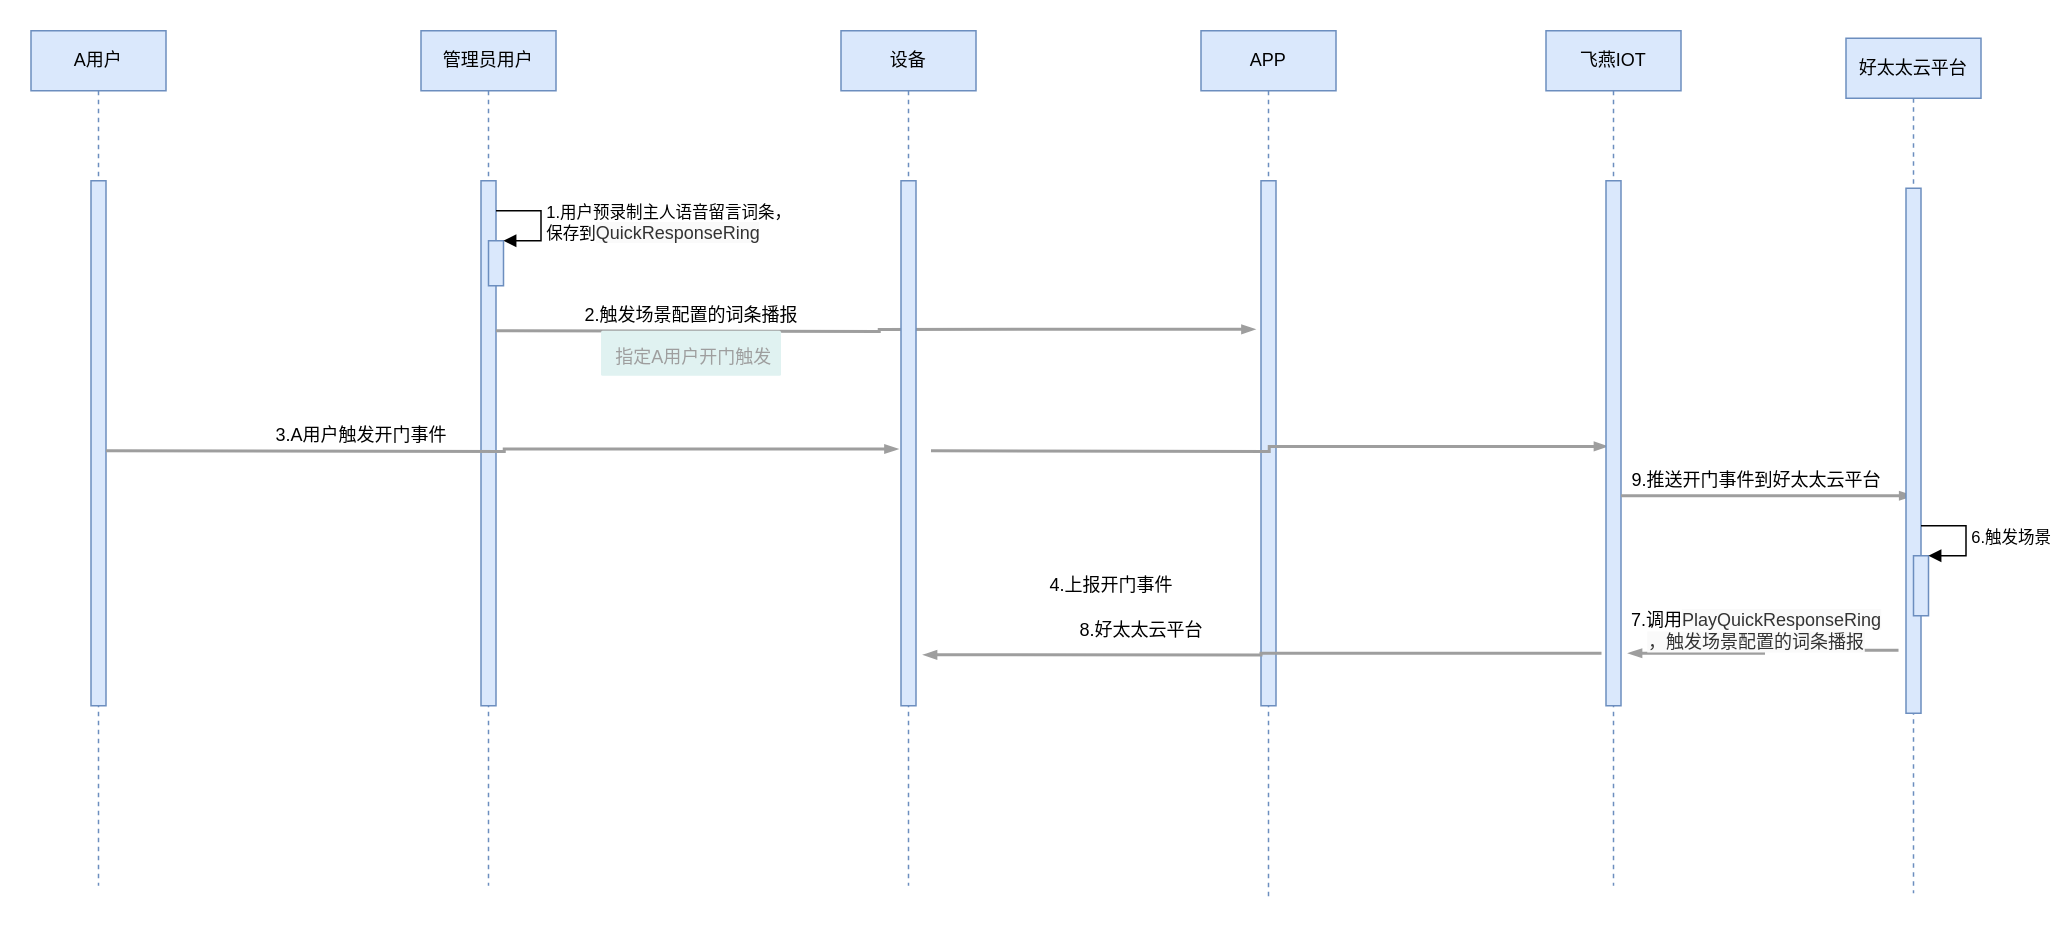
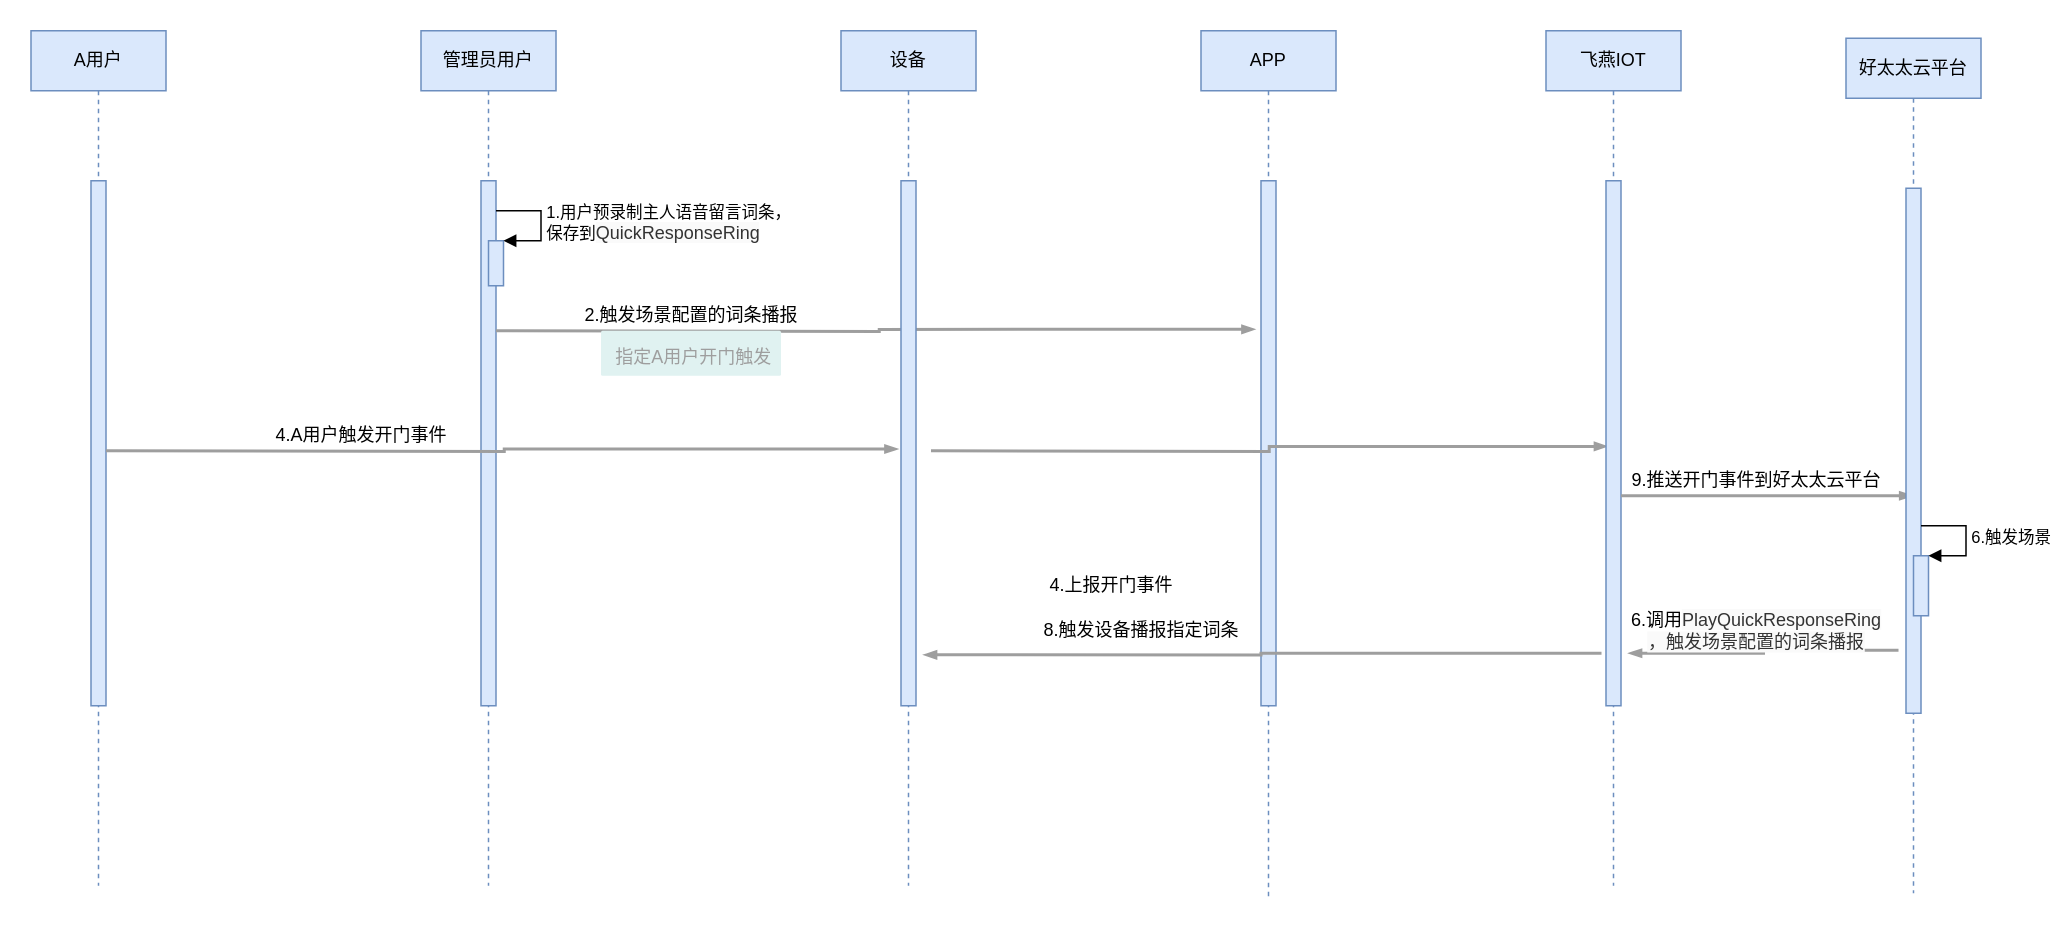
  <mxCell id="0" />
  <mxCell id="1" parent="0" />
  <mxCell id="2" value="APP" style="shape=umlLifeline;perimeter=lifelinePerimeter;whiteSpace=wrap;html=1;container=1;collapsible=0;recursiveResize=0;outlineConnect=0;fillColor=#dae8fc;strokeColor=#6c8ebf;" parent="1" vertex="1"><mxGeometry x="800" y="20" width="90" height="580" as="geometry" /></mxCell>
  <mxCell id="3" value="" style="html=1;points=[];perimeter=orthogonalPerimeter;fontFamily=Helvetica;fontSize=12;align=center;strokeColor=#6c8ebf;fillColor=#dae8fc;" parent="2" vertex="1"><mxGeometry x="40" y="100" width="10" height="350" as="geometry" /></mxCell>
  <mxCell id="4" value="管理员用户" style="shape=umlLifeline;perimeter=lifelinePerimeter;whiteSpace=wrap;html=1;container=1;collapsible=0;recursiveResize=0;outlineConnect=0;fillColor=#dae8fc;strokeColor=#6c8ebf;" parent="1" vertex="1"><mxGeometry x="280" y="20" width="90" height="570" as="geometry" /></mxCell>
  <mxCell id="5" value="" style="html=1;points=[];perimeter=orthogonalPerimeter;fillColor=#dae8fc;strokeColor=#6c8ebf;" parent="4" vertex="1"><mxGeometry x="40" y="100" width="10" height="350" as="geometry" /></mxCell>
  <mxCell id="6" value="" style="html=1;points=[];perimeter=orthogonalPerimeter;fillColor=#dae8fc;strokeColor=#6c8ebf;" parent="4" vertex="1"><mxGeometry x="45" y="140" width="10" height="30" as="geometry" /></mxCell>
  <mxCell id="7" value="1.用户预录制主人语音留言词条，&lt;br&gt;保存到&lt;span style=&quot;color: rgb(51 , 51 , 51) ; font-family: , &amp;#34;blinkmacsystemfont&amp;#34; , &amp;#34;segoe ui&amp;#34; , &amp;#34;pingfang sc&amp;#34; , &amp;#34;hiragino sans gb&amp;#34; , &amp;#34;microsoft yahei&amp;#34; , &amp;#34;helvetica neue&amp;#34; , &amp;#34;helvetica&amp;#34; , &amp;#34;arial&amp;#34; , &amp;#34;simsun&amp;#34; , sans-serif ; font-size: 12px ; background-color: rgb(250 , 250 , 250)&quot;&gt;QuickResponseRing&lt;/span&gt;" style="edgeStyle=orthogonalEdgeStyle;html=1;align=left;spacingLeft=2;endArrow=block;rounded=0;entryX=1;entryY=0;" parent="4" target="6" edge="1"><mxGeometry relative="1" as="geometry"><mxPoint x="50" y="120" as="sourcePoint" /><Array as="points"><mxPoint x="80" y="120" /></Array></mxGeometry></mxCell>
  <mxCell id="8" value="" style="edgeStyle=orthogonalEdgeStyle;fontSize=12;html=1;endArrow=blockThin;endFill=1;rounded=0;strokeWidth=2;endSize=4;startSize=4;dashed=0;strokeColor=#9E9E9E;entryX=-0.4;entryY=0.283;entryDx=0;entryDy=0;entryPerimeter=0;" parent="4" target="3" edge="1"><mxGeometry width="100" relative="1" as="geometry"><mxPoint x="50" y="200" as="sourcePoint" /><mxPoint x="150" y="200" as="targetPoint" /></mxGeometry></mxCell>
  <mxCell id="9" value="设备" style="shape=umlLifeline;perimeter=lifelinePerimeter;whiteSpace=wrap;html=1;container=1;collapsible=0;recursiveResize=0;outlineConnect=0;fillColor=#dae8fc;strokeColor=#6c8ebf;" parent="1" vertex="1"><mxGeometry x="560" y="20" width="90" height="570" as="geometry" /></mxCell>
  <mxCell id="10" value="" style="html=1;points=[];perimeter=orthogonalPerimeter;fillColor=#dae8fc;strokeColor=#6c8ebf;" parent="9" vertex="1"><mxGeometry x="40" y="100" width="10" height="350" as="geometry" /></mxCell>
  <mxCell id="11" value="" style="edgeStyle=orthogonalEdgeStyle;fontSize=12;html=1;endArrow=blockThin;endFill=1;rounded=0;strokeWidth=2;endSize=4;startSize=4;dashed=0;strokeColor=#9E9E9E;entryX=0.1;entryY=0.506;entryDx=0;entryDy=0;entryPerimeter=0;" parent="9" target="13" edge="1"><mxGeometry width="100" relative="1" as="geometry"><mxPoint x="60" y="280" as="sourcePoint" /><mxPoint x="160" y="280" as="targetPoint" /></mxGeometry></mxCell>
  <mxCell id="12" value="飞燕IOT" style="shape=umlLifeline;perimeter=lifelinePerimeter;whiteSpace=wrap;html=1;container=1;collapsible=0;recursiveResize=0;outlineConnect=0;fillColor=#dae8fc;strokeColor=#6c8ebf;" parent="1" vertex="1"><mxGeometry x="1030" y="20" width="90" height="570" as="geometry" /></mxCell>
  <mxCell id="13" value="" style="html=1;points=[];perimeter=orthogonalPerimeter;fillColor=#dae8fc;strokeColor=#6c8ebf;" parent="12" vertex="1"><mxGeometry x="40" y="100" width="10" height="350" as="geometry" /></mxCell>
  <mxCell id="14" value="" style="edgeStyle=orthogonalEdgeStyle;fontSize=12;html=1;endArrow=blockThin;endFill=1;rounded=0;strokeWidth=2;endSize=4;startSize=4;dashed=0;strokeColor=#9E9E9E;" parent="12" target="23" edge="1"><mxGeometry width="100" relative="1" as="geometry"><mxPoint x="50" y="310" as="sourcePoint" /><mxPoint x="150" y="310" as="targetPoint" /><Array as="points"><mxPoint x="190" y="310" /><mxPoint x="190" y="310" /></Array></mxGeometry></mxCell>
  <mxCell id="15" value="2.触发场景配置的词条播报" style="text;html=1;align=center;verticalAlign=middle;resizable=0;points=[];autosize=1;strokeColor=none;fillColor=none;" parent="1" vertex="1"><mxGeometry x="355" y="200" width="210" height="20" as="geometry" /></mxCell>
  <mxCell id="16" value="指定A用户开门触发&amp;nbsp; &amp;nbsp;" style="sketch=0;points=[[0,0,0],[0.25,0,0],[0.5,0,0],[0.75,0,0],[1,0,0],[1,0.25,0],[1,0.5,0],[1,0.75,0],[1,1,0],[0.75,1,0],[0.5,1,0],[0.25,1,0],[0,1,0],[0,0.75,0],[0,0.5,0],[0,0.25,0]];rounded=1;absoluteArcSize=1;arcSize=2;html=1;strokeColor=none;gradientColor=none;shadow=0;dashed=0;fontSize=12;fontColor=#9E9E9E;align=left;verticalAlign=top;spacing=10;spacingTop=-4;fillColor=#E0F2F1;" parent="1" vertex="1"><mxGeometry x="400" y="220" width="120" height="30" as="geometry" /></mxCell>
  <mxCell id="17" style="edgeStyle=orthogonalEdgeStyle;rounded=0;orthogonalLoop=1;jettySize=auto;html=1;exitX=1;exitY=0.5;exitDx=0;exitDy=0;entryX=1;entryY=0.5;entryDx=0;entryDy=0;" parent="1" edge="1"><mxGeometry relative="1" as="geometry"><mxPoint x="480" y="245" as="sourcePoint" /><mxPoint x="480" y="245" as="targetPoint" /></mxGeometry></mxCell>
- <mxCell id="18" value="3.A用户触发开门事件" style="text;html=1;align=center;verticalAlign=middle;resizable=0;points=[];autosize=1;strokeColor=none;fillColor=none;" parent="1" vertex="1"><mxGeometry x="175" y="280" width="130" height="20" as="geometry" /></mxCell>
+ <mxCell id="18" value="4.A用户触发开门事件" style="text;html=1;align=center;verticalAlign=middle;resizable=0;points=[];autosize=1;strokeColor=none;fillColor=none;" parent="1" vertex="1"><mxGeometry x="175" y="280" width="130" height="20" as="geometry" /></mxCell>
  <mxCell id="19" value="A用户" style="shape=umlLifeline;perimeter=lifelinePerimeter;whiteSpace=wrap;html=1;container=1;collapsible=0;recursiveResize=0;outlineConnect=0;fillColor=#dae8fc;strokeColor=#6c8ebf;" parent="1" vertex="1"><mxGeometry x="20" y="20" width="90" height="570" as="geometry" /></mxCell>
  <mxCell id="20" value="" style="html=1;points=[];perimeter=orthogonalPerimeter;fillColor=#dae8fc;strokeColor=#6c8ebf;" parent="19" vertex="1"><mxGeometry x="40" y="100" width="10" height="350" as="geometry" /></mxCell>
  <mxCell id="21" value="" style="edgeStyle=orthogonalEdgeStyle;fontSize=12;html=1;endArrow=blockThin;endFill=1;rounded=0;strokeWidth=2;endSize=4;startSize=4;dashed=0;strokeColor=#9E9E9E;entryX=-0.2;entryY=0.511;entryDx=0;entryDy=0;entryPerimeter=0;" parent="19" target="10" edge="1"><mxGeometry width="100" relative="1" as="geometry"><mxPoint x="50" y="280" as="sourcePoint" /><mxPoint x="570" y="270" as="targetPoint" /></mxGeometry></mxCell>
  <mxCell id="22" value="4.上报开门事件" style="text;html=1;align=center;verticalAlign=middle;resizable=0;points=[];autosize=1;strokeColor=none;fillColor=none;" parent="1" vertex="1"><mxGeometry x="690" y="380" width="100" height="20" as="geometry" /></mxCell>
  <mxCell id="23" value="好太太云平台" style="shape=umlLifeline;perimeter=lifelinePerimeter;whiteSpace=wrap;html=1;container=1;collapsible=0;recursiveResize=0;outlineConnect=0;fillColor=#dae8fc;strokeColor=#6c8ebf;" parent="1" vertex="1"><mxGeometry x="1230" y="25" width="90" height="570" as="geometry" /></mxCell>
  <mxCell id="24" value="" style="html=1;points=[];perimeter=orthogonalPerimeter;fillColor=#dae8fc;strokeColor=#6c8ebf;" parent="23" vertex="1"><mxGeometry x="40" y="100" width="10" height="350" as="geometry" /></mxCell>
  <mxCell id="25" value="" style="html=1;points=[];perimeter=orthogonalPerimeter;fillColor=#dae8fc;strokeColor=#6c8ebf;" parent="23" vertex="1"><mxGeometry x="45" y="345" width="10" height="40" as="geometry" /></mxCell>
  <mxCell id="26" value="6.触发场景" style="edgeStyle=orthogonalEdgeStyle;html=1;align=left;spacingLeft=2;endArrow=block;rounded=0;entryX=1;entryY=0;" parent="23" target="25" edge="1"><mxGeometry relative="1" as="geometry"><mxPoint x="50" y="325" as="sourcePoint" /><Array as="points"><mxPoint x="80" y="325" /></Array></mxGeometry></mxCell>
  <mxCell id="27" value="9.推送开门事件到好太太云平台" style="text;html=1;align=center;verticalAlign=middle;resizable=0;points=[];autosize=1;strokeColor=none;fillColor=none;" parent="1" vertex="1"><mxGeometry x="1080" y="310" width="180" height="20" as="geometry" /></mxCell>
  <mxCell id="28" value="" style="edgeStyle=orthogonalEdgeStyle;fontSize=12;html=1;endArrow=blockThin;endFill=1;rounded=0;strokeWidth=2;endSize=4;startSize=4;dashed=0;strokeColor=#9E9E9E;exitX=-0.5;exitY=0.88;exitDx=0;exitDy=0;exitPerimeter=0;entryX=1.5;entryY=0.9;entryDx=0;entryDy=0;entryPerimeter=0;" parent="1" source="24" target="13" edge="1"><mxGeometry width="100" relative="1" as="geometry"><mxPoint x="1120" y="580" as="sourcePoint" /><mxPoint x="1220" y="580" as="targetPoint" /></mxGeometry></mxCell>
- <mxCell id="29" value="7.调用&lt;span style=&quot;color: rgb(51 , 51 , 51) ; font-family: , &amp;#34;blinkmacsystemfont&amp;#34; , &amp;#34;segoe ui&amp;#34; , &amp;#34;pingfang sc&amp;#34; , &amp;#34;hiragino sans gb&amp;#34; , &amp;#34;microsoft yahei&amp;#34; , &amp;#34;helvetica neue&amp;#34; , &amp;#34;helvetica&amp;#34; , &amp;#34;arial&amp;#34; , &amp;#34;simsun&amp;#34; , sans-serif ; background-color: rgb(250 , 250 , 250)&quot;&gt;PlayQuickResponseRing&lt;br&gt;，触发场景配置的词条播报&lt;br&gt;&lt;/span&gt;" style="text;html=1;align=center;verticalAlign=middle;resizable=0;points=[];autosize=1;strokeColor=none;fillColor=none;" parent="1" vertex="1"><mxGeometry x="1080" y="405" width="180" height="30" as="geometry" /></mxCell>
+ <mxCell id="29" value="6.调用&lt;span style=&quot;color: rgb(51 , 51 , 51) ; font-family: , &amp;#34;blinkmacsystemfont&amp;#34; , &amp;#34;segoe ui&amp;#34; , &amp;#34;pingfang sc&amp;#34; , &amp;#34;hiragino sans gb&amp;#34; , &amp;#34;microsoft yahei&amp;#34; , &amp;#34;helvetica neue&amp;#34; , &amp;#34;helvetica&amp;#34; , &amp;#34;arial&amp;#34; , &amp;#34;simsun&amp;#34; , sans-serif ; background-color: rgb(250 , 250 , 250)&quot;&gt;PlayQuickResponseRing&lt;br&gt;，触发场景配置的词条播报&lt;br&gt;&lt;/span&gt;" style="text;html=1;align=center;verticalAlign=middle;resizable=0;points=[];autosize=1;strokeColor=none;fillColor=none;" parent="1" vertex="1"><mxGeometry x="1080" y="405" width="180" height="30" as="geometry" /></mxCell>
  <mxCell id="30" value="" style="edgeStyle=orthogonalEdgeStyle;fontSize=12;html=1;endArrow=blockThin;endFill=1;rounded=0;strokeWidth=2;endSize=4;startSize=4;dashed=0;strokeColor=#9E9E9E;exitX=-0.3;exitY=0.9;exitDx=0;exitDy=0;exitPerimeter=0;entryX=1.5;entryY=0.903;entryDx=0;entryDy=0;entryPerimeter=0;" parent="1" source="13" target="10" edge="1"><mxGeometry width="100" relative="1" as="geometry"><mxPoint x="920" y="560" as="sourcePoint" /><mxPoint x="1020" y="560" as="targetPoint" /></mxGeometry></mxCell>
- <mxCell id="31" value="8.好太太云平台" style="text;html=1;align=center;verticalAlign=middle;resizable=0;points=[];autosize=1;strokeColor=none;fillColor=none;" parent="1" vertex="1"><mxGeometry x="685" y="410" width="150" height="20" as="geometry" /></mxCell>
+ <mxCell id="31" value="8.触发设备播报指定词条" style="text;html=1;align=center;verticalAlign=middle;resizable=0;points=[];autosize=1;strokeColor=none;fillColor=none;" parent="1" vertex="1"><mxGeometry x="685" y="410" width="150" height="20" as="geometry" /></mxCell>
